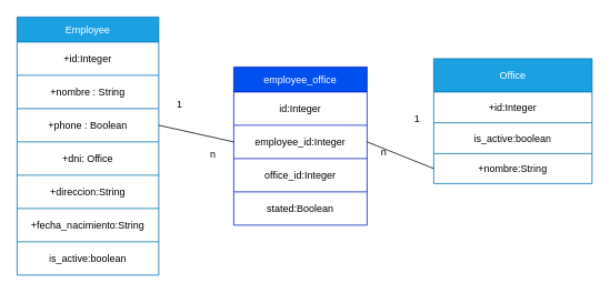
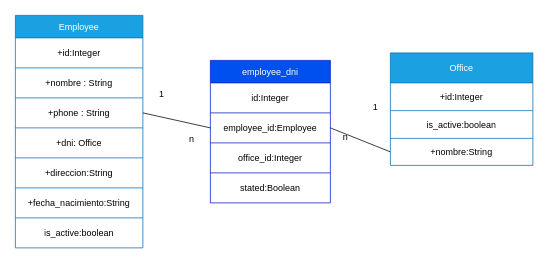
  <mxCell id="0" />
  <mxCell id="1" parent="0" />
  <mxCell id="2" value="Employee" style="shape=table;startSize=30;container=1;collapsible=0;childLayout=tableLayout;fillColor=#1ba1e2;fontColor=#ffffff;strokeColor=#006EAF;" vertex="1" parent="1"><mxGeometry x="20" y="20" width="170" height="310" as="geometry" /></mxCell>
  <mxCell id="3" style="shape=tableRow;horizontal=0;startSize=0;swimlaneHead=0;swimlaneBody=0;strokeColor=inherit;top=0;left=0;bottom=0;right=0;collapsible=0;dropTarget=0;fillColor=none;points=[[0,0.5],[1,0.5]];portConstraint=eastwest;" vertex="1" parent="2"><mxGeometry y="30" width="170" height="40" as="geometry" /></mxCell>
  <mxCell id="4" value="+id:Integer" style="shape=partialRectangle;html=1;whiteSpace=wrap;connectable=0;strokeColor=inherit;overflow=hidden;fillColor=none;top=0;left=0;bottom=0;right=0;pointerEvents=1;" vertex="1" parent="3"><mxGeometry width="170" height="40" as="geometry"><mxRectangle width="170" height="40" as="alternateBounds" /></mxGeometry></mxCell>
  <mxCell id="5" value="" style="shape=tableRow;horizontal=0;startSize=0;swimlaneHead=0;swimlaneBody=0;strokeColor=inherit;top=0;left=0;bottom=0;right=0;collapsible=0;dropTarget=0;fillColor=none;points=[[0,0.5],[1,0.5]];portConstraint=eastwest;" vertex="1" parent="2"><mxGeometry y="70" width="170" height="40" as="geometry" /></mxCell>
  <mxCell id="6" value="+nombre : String" style="shape=partialRectangle;html=1;whiteSpace=wrap;connectable=0;strokeColor=inherit;overflow=hidden;fillColor=none;top=0;left=0;bottom=0;right=0;pointerEvents=1;" vertex="1" parent="5"><mxGeometry width="170" height="40" as="geometry"><mxRectangle width="170" height="40" as="alternateBounds" /></mxGeometry></mxCell>
  <mxCell id="7" value="" style="shape=tableRow;horizontal=0;startSize=0;swimlaneHead=0;swimlaneBody=0;strokeColor=inherit;top=0;left=0;bottom=0;right=0;collapsible=0;dropTarget=0;fillColor=none;points=[[0,0.5],[1,0.5]];portConstraint=eastwest;" vertex="1" parent="2"><mxGeometry y="110" width="170" height="40" as="geometry" /></mxCell>
- <mxCell id="8" value="+phone : Boolean" style="shape=partialRectangle;html=1;whiteSpace=wrap;connectable=0;strokeColor=inherit;overflow=hidden;fillColor=none;top=0;left=0;bottom=0;right=0;pointerEvents=1;" vertex="1" parent="7"><mxGeometry width="170" height="40" as="geometry"><mxRectangle width="170" height="40" as="alternateBounds" /></mxGeometry></mxCell>
+ <mxCell id="8" value="+phone : String" style="shape=partialRectangle;html=1;whiteSpace=wrap;connectable=0;strokeColor=inherit;overflow=hidden;fillColor=none;top=0;left=0;bottom=0;right=0;pointerEvents=1;" vertex="1" parent="7"><mxGeometry width="170" height="40" as="geometry"><mxRectangle width="170" height="40" as="alternateBounds" /></mxGeometry></mxCell>
  <mxCell id="9" style="shape=tableRow;horizontal=0;startSize=0;swimlaneHead=0;swimlaneBody=0;strokeColor=inherit;top=0;left=0;bottom=0;right=0;collapsible=0;dropTarget=0;fillColor=none;points=[[0,0.5],[1,0.5]];portConstraint=eastwest;" vertex="1" parent="2"><mxGeometry y="150" width="170" height="40" as="geometry" /></mxCell>
  <mxCell id="10" value="+dni: Office" style="shape=partialRectangle;html=1;whiteSpace=wrap;connectable=0;strokeColor=inherit;overflow=hidden;fillColor=none;top=0;left=0;bottom=0;right=0;pointerEvents=1;" vertex="1" parent="9"><mxGeometry width="170" height="40" as="geometry"><mxRectangle width="170" height="40" as="alternateBounds" /></mxGeometry></mxCell>
  <mxCell id="11" style="shape=tableRow;horizontal=0;startSize=0;swimlaneHead=0;swimlaneBody=0;strokeColor=inherit;top=0;left=0;bottom=0;right=0;collapsible=0;dropTarget=0;fillColor=none;points=[[0,0.5],[1,0.5]];portConstraint=eastwest;" vertex="1" parent="2"><mxGeometry y="190" width="170" height="40" as="geometry" /></mxCell>
  <mxCell id="12" value="+direccion:String" style="shape=partialRectangle;html=1;whiteSpace=wrap;connectable=0;strokeColor=inherit;overflow=hidden;fillColor=none;top=0;left=0;bottom=0;right=0;pointerEvents=1;" vertex="1" parent="11"><mxGeometry width="170" height="40" as="geometry"><mxRectangle width="170" height="40" as="alternateBounds" /></mxGeometry></mxCell>
  <mxCell id="13" style="shape=tableRow;horizontal=0;startSize=0;swimlaneHead=0;swimlaneBody=0;strokeColor=inherit;top=0;left=0;bottom=0;right=0;collapsible=0;dropTarget=0;fillColor=none;points=[[0,0.5],[1,0.5]];portConstraint=eastwest;" vertex="1" parent="2"><mxGeometry y="230" width="170" height="40" as="geometry" /></mxCell>
  <mxCell id="14" value="+fecha_nacimiento:String" style="shape=partialRectangle;html=1;whiteSpace=wrap;connectable=0;strokeColor=inherit;overflow=hidden;fillColor=none;top=0;left=0;bottom=0;right=0;pointerEvents=1;" vertex="1" parent="13"><mxGeometry width="170" height="40" as="geometry"><mxRectangle width="170" height="40" as="alternateBounds" /></mxGeometry></mxCell>
  <mxCell id="15" style="shape=tableRow;horizontal=0;startSize=0;swimlaneHead=0;swimlaneBody=0;strokeColor=inherit;top=0;left=0;bottom=0;right=0;collapsible=0;dropTarget=0;fillColor=none;points=[[0,0.5],[1,0.5]];portConstraint=eastwest;" vertex="1" parent="2"><mxGeometry y="270" width="170" height="40" as="geometry" /></mxCell>
  <mxCell id="16" value="is_active:boolean" style="shape=partialRectangle;html=1;whiteSpace=wrap;connectable=0;strokeColor=inherit;overflow=hidden;fillColor=none;top=0;left=0;bottom=0;right=0;pointerEvents=1;" vertex="1" parent="15"><mxGeometry width="170" height="40" as="geometry"><mxRectangle width="170" height="40" as="alternateBounds" /></mxGeometry></mxCell>
  <mxCell id="17" value="Office" style="shape=table;startSize=40;container=1;collapsible=0;childLayout=tableLayout;fillColor=#1ba1e2;fontColor=#ffffff;strokeColor=#006EAF;" vertex="1" parent="1"><mxGeometry x="520" y="70" width="190" height="150" as="geometry" /></mxCell>
  <mxCell id="18" value="" style="shape=tableRow;horizontal=0;startSize=0;swimlaneHead=0;swimlaneBody=0;strokeColor=inherit;top=0;left=0;bottom=0;right=0;collapsible=0;dropTarget=0;fillColor=none;points=[[0,0.5],[1,0.5]];portConstraint=eastwest;" vertex="1" parent="17"><mxGeometry y="40" width="190" height="37" as="geometry" /></mxCell>
  <mxCell id="19" value="+id:Integer" style="shape=partialRectangle;html=1;whiteSpace=wrap;connectable=0;strokeColor=inherit;overflow=hidden;fillColor=none;top=0;left=0;bottom=0;right=0;pointerEvents=1;" vertex="1" parent="18"><mxGeometry width="190" height="37" as="geometry"><mxRectangle width="190" height="37" as="alternateBounds" /></mxGeometry></mxCell>
  <mxCell id="20" style="shape=tableRow;horizontal=0;startSize=0;swimlaneHead=0;swimlaneBody=0;strokeColor=inherit;top=0;left=0;bottom=0;right=0;collapsible=0;dropTarget=0;fillColor=none;points=[[0,0.5],[1,0.5]];portConstraint=eastwest;" vertex="1" parent="17"><mxGeometry y="77" width="190" height="37" as="geometry" /></mxCell>
  <mxCell id="21" value="is_active:boolean" style="shape=partialRectangle;html=1;whiteSpace=wrap;connectable=0;strokeColor=inherit;overflow=hidden;fillColor=none;top=0;left=0;bottom=0;right=0;pointerEvents=1;" vertex="1" parent="20"><mxGeometry width="190" height="37" as="geometry"><mxRectangle width="190" height="37" as="alternateBounds" /></mxGeometry></mxCell>
  <mxCell id="22" value="" style="shape=tableRow;horizontal=0;startSize=0;swimlaneHead=0;swimlaneBody=0;strokeColor=inherit;top=0;left=0;bottom=0;right=0;collapsible=0;dropTarget=0;fillColor=none;points=[[0,0.5],[1,0.5]];portConstraint=eastwest;" vertex="1" parent="17"><mxGeometry y="114" width="190" height="36" as="geometry" /></mxCell>
  <mxCell id="23" value="+nombre:String" style="shape=partialRectangle;html=1;whiteSpace=wrap;connectable=0;strokeColor=inherit;overflow=hidden;fillColor=none;top=0;left=0;bottom=0;right=0;pointerEvents=1;" vertex="1" parent="22"><mxGeometry width="190" height="36" as="geometry"><mxRectangle width="190" height="36" as="alternateBounds" /></mxGeometry></mxCell>
- <mxCell id="24" value="employee_office" style="shape=table;startSize=30;container=1;collapsible=0;childLayout=tableLayout;fillColor=#0050ef;fontColor=#ffffff;strokeColor=#001DBC;" vertex="1" parent="1"><mxGeometry x="280" y="80" width="160" height="190" as="geometry" /></mxCell>
+ <mxCell id="24" value="employee_dni" style="shape=table;startSize=30;container=1;collapsible=0;childLayout=tableLayout;fillColor=#0050ef;fontColor=#ffffff;strokeColor=#001DBC;" vertex="1" parent="1"><mxGeometry x="280" y="80" width="160" height="190" as="geometry" /></mxCell>
  <mxCell id="25" value="" style="shape=tableRow;horizontal=0;startSize=0;swimlaneHead=0;swimlaneBody=0;strokeColor=inherit;top=0;left=0;bottom=0;right=0;collapsible=0;dropTarget=0;fillColor=none;points=[[0,0.5],[1,0.5]];portConstraint=eastwest;" vertex="1" parent="24"><mxGeometry y="30" width="160" height="40" as="geometry" /></mxCell>
  <mxCell id="26" value="id:Integer" style="shape=partialRectangle;html=1;whiteSpace=wrap;connectable=0;strokeColor=inherit;overflow=hidden;fillColor=none;top=0;left=0;bottom=0;right=0;pointerEvents=1;" vertex="1" parent="25"><mxGeometry width="160" height="40" as="geometry"><mxRectangle width="160" height="40" as="alternateBounds" /></mxGeometry></mxCell>
  <mxCell id="27" value="" style="shape=tableRow;horizontal=0;startSize=0;swimlaneHead=0;swimlaneBody=0;strokeColor=inherit;top=0;left=0;bottom=0;right=0;collapsible=0;dropTarget=0;fillColor=none;points=[[0,0.5],[1,0.5]];portConstraint=eastwest;" vertex="1" parent="24"><mxGeometry y="70" width="160" height="40" as="geometry" /></mxCell>
- <mxCell id="28" value="employee_id:Integer" style="shape=partialRectangle;html=1;whiteSpace=wrap;connectable=0;strokeColor=inherit;overflow=hidden;fillColor=none;top=0;left=0;bottom=0;right=0;pointerEvents=1;" vertex="1" parent="27"><mxGeometry width="160" height="40" as="geometry"><mxRectangle width="160" height="40" as="alternateBounds" /></mxGeometry></mxCell>
+ <mxCell id="28" value="employee_id:Employee" style="shape=partialRectangle;html=1;whiteSpace=wrap;connectable=0;strokeColor=inherit;overflow=hidden;fillColor=none;top=0;left=0;bottom=0;right=0;pointerEvents=1;" vertex="1" parent="27"><mxGeometry width="160" height="40" as="geometry"><mxRectangle width="160" height="40" as="alternateBounds" /></mxGeometry></mxCell>
  <mxCell id="29" value="" style="shape=tableRow;horizontal=0;startSize=0;swimlaneHead=0;swimlaneBody=0;strokeColor=inherit;top=0;left=0;bottom=0;right=0;collapsible=0;dropTarget=0;fillColor=none;points=[[0,0.5],[1,0.5]];portConstraint=eastwest;" vertex="1" parent="24"><mxGeometry y="110" width="160" height="40" as="geometry" /></mxCell>
  <mxCell id="30" value="office_id:Integer" style="shape=partialRectangle;html=1;whiteSpace=wrap;connectable=0;strokeColor=inherit;overflow=hidden;fillColor=none;top=0;left=0;bottom=0;right=0;pointerEvents=1;" vertex="1" parent="29"><mxGeometry width="160" height="40" as="geometry"><mxRectangle width="160" height="40" as="alternateBounds" /></mxGeometry></mxCell>
  <mxCell id="31" style="shape=tableRow;horizontal=0;startSize=0;swimlaneHead=0;swimlaneBody=0;strokeColor=inherit;top=0;left=0;bottom=0;right=0;collapsible=0;dropTarget=0;fillColor=none;points=[[0,0.5],[1,0.5]];portConstraint=eastwest;" vertex="1" parent="24"><mxGeometry y="150" width="160" height="40" as="geometry" /></mxCell>
  <mxCell id="32" value="stated:Boolean" style="shape=partialRectangle;html=1;whiteSpace=wrap;connectable=0;strokeColor=inherit;overflow=hidden;fillColor=none;top=0;left=0;bottom=0;right=0;pointerEvents=1;" vertex="1" parent="31"><mxGeometry width="160" height="40" as="geometry"><mxRectangle width="160" height="40" as="alternateBounds" /></mxGeometry></mxCell>
  <mxCell id="33" value="" style="endArrow=none;html=1;rounded=0;entryX=0;entryY=0.5;entryDx=0;entryDy=0;exitX=1;exitY=0.5;exitDx=0;exitDy=0;" edge="1" parent="1" source="27" target="22"><mxGeometry width="50" height="50" relative="1" as="geometry"><mxPoint x="380" y="270" as="sourcePoint" /><mxPoint x="430" y="220" as="targetPoint" /></mxGeometry></mxCell>
  <mxCell id="34" value="" style="endArrow=none;html=1;rounded=0;exitX=1;exitY=0.5;exitDx=0;exitDy=0;" edge="1" parent="1" source="7"><mxGeometry width="50" height="50" relative="1" as="geometry"><mxPoint x="230" y="220" as="sourcePoint" /><mxPoint x="280" y="170" as="targetPoint" /></mxGeometry></mxCell>
  <mxCell id="35" value="1" style="text;html=1;align=center;verticalAlign=middle;resizable=0;points=[];autosize=1;strokeColor=none;fillColor=none;" vertex="1" parent="1"><mxGeometry x="200" y="110" width="30" height="30" as="geometry" /></mxCell>
  <mxCell id="36" value="n" style="text;html=1;align=center;verticalAlign=middle;resizable=0;points=[];autosize=1;strokeColor=none;fillColor=none;" vertex="1" parent="1"><mxGeometry x="240" y="170" width="30" height="30" as="geometry" /></mxCell>
  <mxCell id="37" value="1" style="text;html=1;align=center;verticalAlign=middle;resizable=0;points=[];autosize=1;strokeColor=none;fillColor=none;" vertex="1" parent="1"><mxGeometry x="485" y="128" width="30" height="30" as="geometry" /></mxCell>
  <mxCell id="38" value="n" style="text;html=1;align=center;verticalAlign=middle;resizable=0;points=[];autosize=1;strokeColor=none;fillColor=none;" vertex="1" parent="1"><mxGeometry x="445" y="168" width="30" height="30" as="geometry" /></mxCell>
